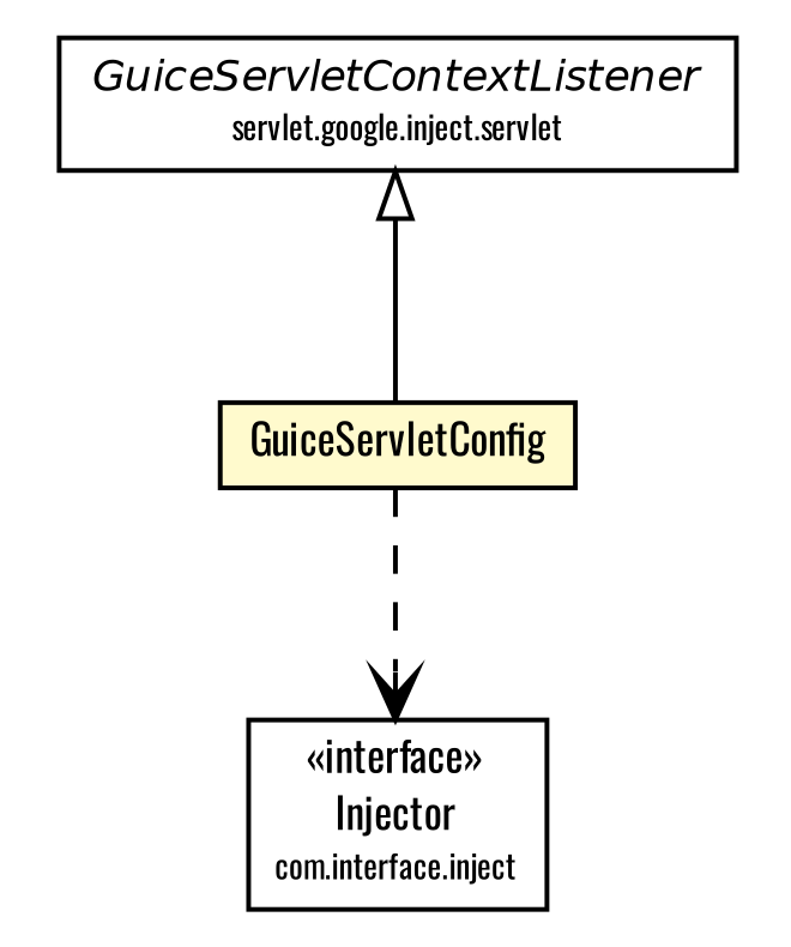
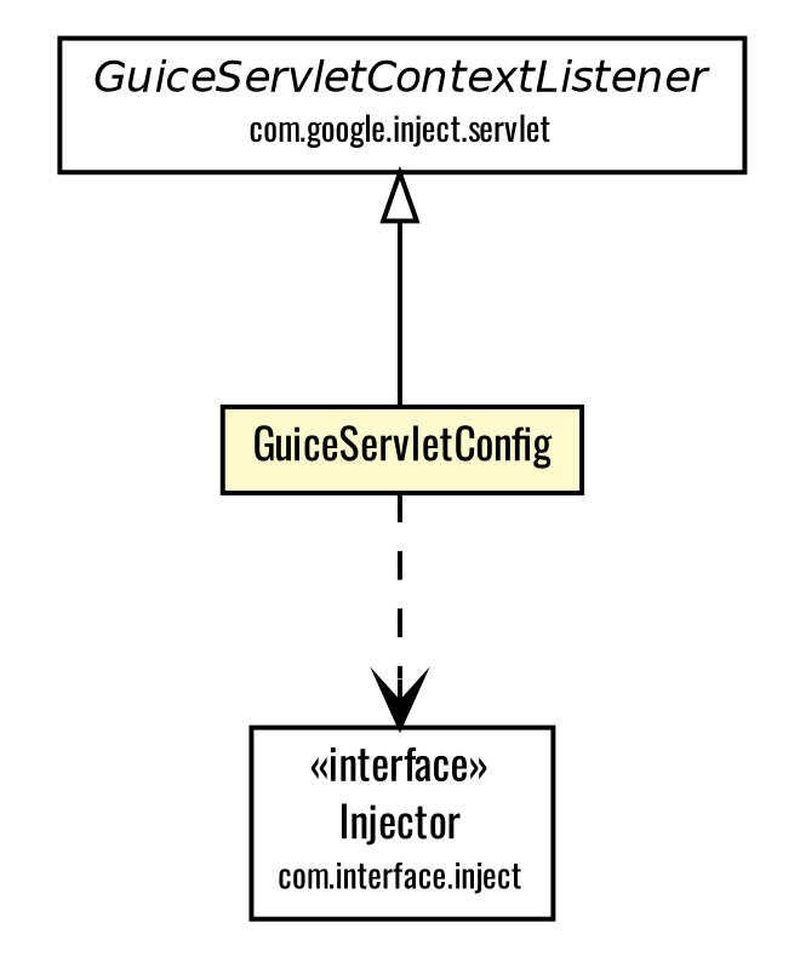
  digraph {
    fontname=Oswald
    node [fontcolor=black fontname=Oswald fontsize=9.0 shape=plaintext]
    edge [fontname=Oswald headport=p labelfontname=Helvetica labelfontsize=10 tailport=p]
    n1 [label=<<table border="0" cellborder="1" cellspacing="0" cellpadding="2" port="p" bgcolor="lemonChiffon" href="./GuiceServletConfig.html"> 		<tr><td><table border="0" cellspacing="0" cellpadding="1"> 			<tr><td> GuiceServletConfig </td></tr> 		</table></td></tr> 		</table>>]
    n2 [label=<<table border="0" cellborder="1" cellspacing="0" cellpadding="2" port="p" href="http://java.sun.com/j2se/1.4.2/docs/api/com/google/inject/Injector.html"> 		<tr><td><table border="0" cellspacing="0" cellpadding="1"> 			<tr><td> &laquo;interface&raquo; </td></tr> 			<tr><td> Injector </td></tr> 			<tr><td><font point-size="7.0"> com.interface.inject </font></td></tr> 		</table></td></tr> 		</table>>]
-   n3 [label=<<table border="0" cellborder="1" cellspacing="0" cellpadding="2" port="p" href="http://java.sun.com/j2se/1.4.2/docs/api/com/google/inject/servlet/GuiceServletContextListener.html"> 		<tr><td><table border="0" cellspacing="0" cellpadding="1"> 			<tr><td><font face="Helvetica-Oblique"> GuiceServletContextListener </font></td></tr> 			<tr><td><font point-size="7.0"> servlet.google.inject.servlet </font></td></tr> 		</table></td></tr> 		</table>>]
+   n3 [label=<<table border="0" cellborder="1" cellspacing="0" cellpadding="2" port="p" href="http://java.sun.com/j2se/1.4.2/docs/api/com/google/inject/servlet/GuiceServletContextListener.html"> 		<tr><td><table border="0" cellspacing="0" cellpadding="1"> 			<tr><td><font face="Helvetica-Oblique"> GuiceServletContextListener </font></td></tr> 			<tr><td><font point-size="7.0"> com.google.inject.servlet </font></td></tr> 		</table></td></tr> 		</table>>]
    n1 -> n2 [arrowhead=open color=black fontcolor=black fontsize=10.0 style=dashed]
    n3 -> n1 [arrowtail=empty dir=back fontsize=10]
  }
